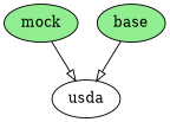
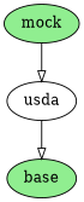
  digraph {
    node [fillcolor=lightgreen style=filled]
    edge [arrowhead=empty]
    usda [fillcolor="" style=""]
    mock
    base
-   base -> usda
+   usda -> base
    mock -> usda
  }
